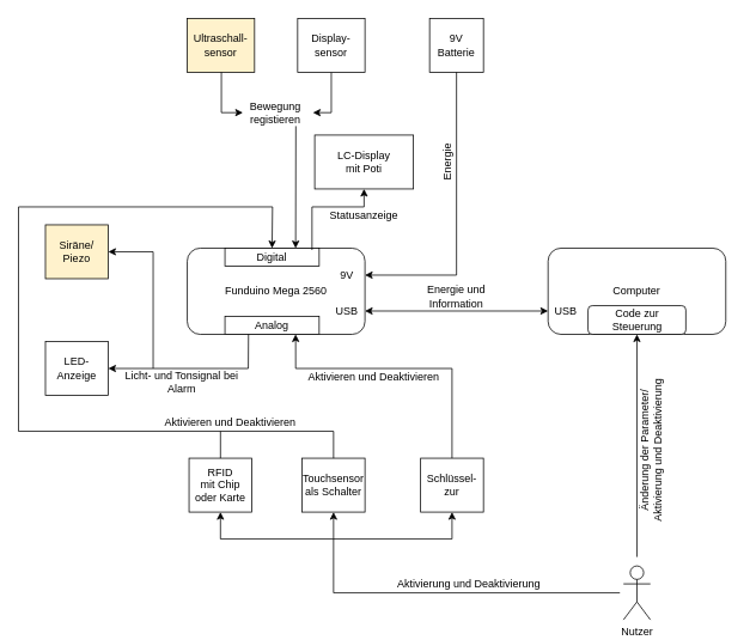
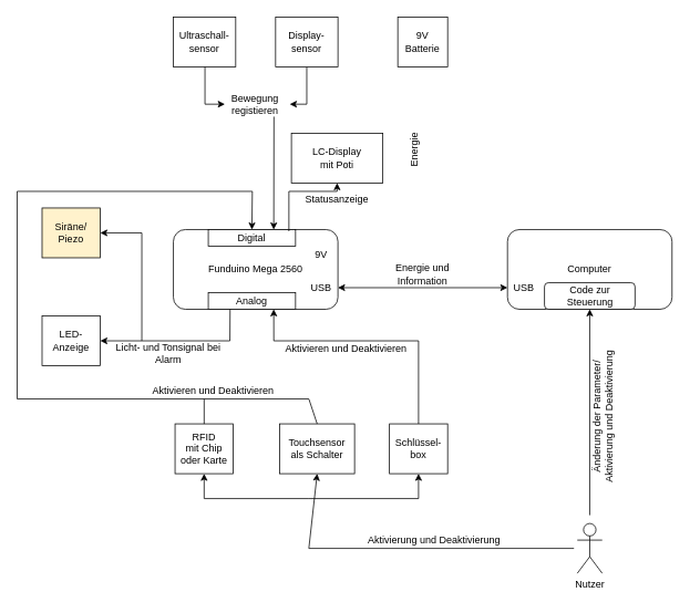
  <mxCell id="0" />
  <mxCell id="1" parent="0" />
  <mxCell id="2" value="Funduino Mega 2560" style="rounded=1;whiteSpace=wrap;html=1;" parent="1" vertex="1"><mxGeometry x="208" y="276" width="198" height="96" as="geometry" /></mxCell>
  <mxCell id="3" value="USB" style="text;html=1;strokeColor=none;fillColor=none;align=center;verticalAlign=middle;whiteSpace=wrap;rounded=0;" parent="1" vertex="1"><mxGeometry x="366" y="336" width="40" height="20" as="geometry" /></mxCell>
  <mxCell id="4" value="9V" style="text;html=1;strokeColor=none;fillColor=none;align=center;verticalAlign=middle;whiteSpace=wrap;rounded=0;" parent="1" vertex="1"><mxGeometry x="366" y="296" width="40" height="20" as="geometry" /></mxCell>
  <mxCell id="5" value="Computer" style="rounded=1;whiteSpace=wrap;html=1;" parent="1" vertex="1"><mxGeometry x="610" y="276" width="198" height="96" as="geometry" /></mxCell>
  <mxCell id="6" value="Code zur Steuerung" style="rounded=1;whiteSpace=wrap;html=1;" parent="1" vertex="1"><mxGeometry x="654.5" y="340" width="109" height="32" as="geometry" /></mxCell>
  <mxCell id="7" value="" style="endArrow=classic;startArrow=classic;html=1;entryX=0;entryY=0.5;entryDx=0;entryDy=0;exitX=1;exitY=0.5;exitDx=0;exitDy=0;" parent="1" source="3" target="8" edge="1"><mxGeometry width="50" height="50" relative="1" as="geometry"><mxPoint x="210" y="440" as="sourcePoint" /><mxPoint x="260" y="390" as="targetPoint" /></mxGeometry></mxCell>
  <mxCell id="8" value="USB" style="text;html=1;strokeColor=none;fillColor=none;align=center;verticalAlign=middle;whiteSpace=wrap;rounded=0;" parent="1" vertex="1"><mxGeometry x="610" y="336" width="40" height="20" as="geometry" /></mxCell>
  <mxCell id="9" value="Energie und Information" style="text;html=1;strokeColor=none;fillColor=none;align=center;verticalAlign=middle;whiteSpace=wrap;rounded=0;" parent="1" vertex="1"><mxGeometry x="458" y="320" width="100" height="20" as="geometry" /></mxCell>
  <mxCell id="10" value="9V Batterie" style="rounded=0;whiteSpace=wrap;html=1;" parent="1" vertex="1"><mxGeometry x="478" y="20" width="60" height="60" as="geometry" /></mxCell>
- <mxCell id="11" value="" style="endArrow=classic;html=1;exitX=0.5;exitY=1;exitDx=0;exitDy=0;entryX=1;entryY=0.5;entryDx=0;entryDy=0;rounded=0;" parent="1" source="10" target="4" edge="1"><mxGeometry width="50" height="50" relative="1" as="geometry"><mxPoint x="210" y="440" as="sourcePoint" /><mxPoint x="508" y="300" as="targetPoint" /><Array as="points"><mxPoint x="508" y="306" /></Array></mxGeometry></mxCell>
  <mxCell id="12" value="Energie" style="text;html=1;strokeColor=none;fillColor=none;align=center;verticalAlign=middle;whiteSpace=wrap;rounded=0;rotation=-90;" parent="1" vertex="1"><mxGeometry x="478" y="170" width="40" height="20" as="geometry" /></mxCell>
  <mxCell id="13" value="Analog" style="rounded=0;whiteSpace=wrap;html=1;" parent="1" vertex="1"><mxGeometry x="250" y="352" width="105" height="20" as="geometry" /></mxCell>
  <mxCell id="14" value="Digital" style="rounded=0;whiteSpace=wrap;html=1;" parent="1" vertex="1"><mxGeometry x="250" y="276" width="105" height="20" as="geometry" /></mxCell>
  <mxCell id="15" style="edgeStyle=orthogonalEdgeStyle;rounded=0;orthogonalLoop=1;jettySize=auto;html=1;exitX=0.5;exitY=1;exitDx=0;exitDy=0;entryX=1;entryY=0.5;entryDx=0;entryDy=0;" parent="1" source="16" target="18" edge="1"><mxGeometry relative="1" as="geometry" /></mxCell>
  <mxCell id="16" value="Display-sensor" style="rounded=0;whiteSpace=wrap;html=1;" parent="1" vertex="1"><mxGeometry x="331" y="20" width="75" height="60" as="geometry" /></mxCell>
- <mxCell id="17" value="Ultraschall-sensor" style="rounded=0;whiteSpace=wrap;html=1;fillColor=#fff2cc;" parent="1" vertex="1"><mxGeometry x="208" y="20" width="75" height="60" as="geometry" /></mxCell>
+ <mxCell id="17" value="Ultraschall-sensor" style="rounded=0;whiteSpace=wrap;html=1;" parent="1" vertex="1"><mxGeometry x="208" y="20" width="75" height="60" as="geometry" /></mxCell>
  <mxCell id="18" value="Bewegung registieren" style="text;html=1;strokeColor=none;fillColor=none;align=center;verticalAlign=middle;whiteSpace=wrap;rounded=0;" parent="1" vertex="1"><mxGeometry x="265" y="110" width="83" height="30" as="geometry" /></mxCell>
  <mxCell id="19" value="" style="endArrow=classic;html=1;rounded=0;" parent="1" edge="1"><mxGeometry width="50" height="50" relative="1" as="geometry"><mxPoint x="246" y="80" as="sourcePoint" /><mxPoint x="270" y="125" as="targetPoint" /><Array as="points"><mxPoint x="246" y="125" /></Array></mxGeometry></mxCell>
  <mxCell id="20" value="" style="endArrow=classic;html=1;entryX=0.75;entryY=0;entryDx=0;entryDy=0;" parent="1" target="14" edge="1"><mxGeometry width="50" height="50" relative="1" as="geometry"><mxPoint x="329" y="140" as="sourcePoint" /><mxPoint x="260" y="390" as="targetPoint" /></mxGeometry></mxCell>
  <mxCell id="21" value="RFID&lt;br&gt;mit Chip oder Karte" style="rounded=0;whiteSpace=wrap;html=1;" parent="1" vertex="1"><mxGeometry x="210" y="510" width="70" height="60" as="geometry" /></mxCell>
- <mxCell id="22" value="LC-Display&lt;br&gt;mit Poti" style="rounded=0;whiteSpace=wrap;html=1;" parent="1" vertex="1"><mxGeometry x="350" y="150" width="110" height="60" as="geometry" /></mxCell>
+ <mxCell id="22" value="LC-Display&lt;br&gt;mit Poti" style="rounded=0;whiteSpace=wrap;html=1;" parent="1" vertex="1"><mxGeometry x="350" y="160" width="110" height="60" as="geometry" /></mxCell>
  <mxCell id="23" value="Statusanzeige" style="text;html=1;strokeColor=none;fillColor=none;align=center;verticalAlign=middle;whiteSpace=wrap;rounded=0;" parent="1" vertex="1"><mxGeometry x="363" y="230" width="84" height="20" as="geometry" /></mxCell>
  <mxCell id="24" value="" style="endArrow=classic;html=1;entryX=0.5;entryY=1;entryDx=0;entryDy=0;rounded=0;" parent="1" target="22" edge="1"><mxGeometry width="50" height="50" relative="1" as="geometry"><mxPoint x="347" y="278" as="sourcePoint" /><mxPoint x="110" y="430" as="targetPoint" /><Array as="points"><mxPoint x="347" y="230" /><mxPoint x="405" y="230" /></Array></mxGeometry></mxCell>
- <mxCell id="25" value="Touchsensor&lt;br&gt;als Schalter" style="rounded=0;whiteSpace=wrap;html=1;" parent="1" vertex="1"><mxGeometry x="336" y="510" width="70" height="60" as="geometry" /></mxCell>
+ <mxCell id="25" value="Touchsensor&lt;br&gt;als Schalter" style="rounded=0;whiteSpace=wrap;html=1;" parent="1" vertex="1"><mxGeometry x="336" y="510" width="90" height="60" as="geometry" /></mxCell>
  <mxCell id="26" style="edgeStyle=orthogonalEdgeStyle;rounded=0;orthogonalLoop=1;jettySize=auto;html=1;exitX=0.5;exitY=0;exitDx=0;exitDy=0;entryX=0.75;entryY=1;entryDx=0;entryDy=0;" parent="1" source="27" target="13" edge="1"><mxGeometry relative="1" as="geometry"><Array as="points"><mxPoint x="503" y="410" /><mxPoint x="329" y="410" /></Array></mxGeometry></mxCell>
- <mxCell id="27" value="Schlüssel-&lt;br&gt;zur" style="rounded=0;whiteSpace=wrap;html=1;" parent="1" vertex="1"><mxGeometry x="468" y="510" width="70" height="60" as="geometry" /></mxCell>
+ <mxCell id="27" value="Schlüssel-&lt;br&gt;box" style="rounded=0;whiteSpace=wrap;html=1;" parent="1" vertex="1"><mxGeometry x="468" y="510" width="70" height="60" as="geometry" /></mxCell>
  <mxCell id="28" value="Aktivieren und Deaktivieren" style="text;html=1;strokeColor=none;fillColor=none;align=center;verticalAlign=middle;whiteSpace=wrap;rounded=0;" parent="1" vertex="1"><mxGeometry x="336" y="410" width="160" height="20" as="geometry" /></mxCell>
  <mxCell id="29" value="" style="endArrow=classic;html=1;entryX=0.5;entryY=1;entryDx=0;entryDy=0;rounded=0;" parent="1" target="21" edge="1"><mxGeometry width="50" height="50" relative="1" as="geometry"><mxPoint x="370" y="600" as="sourcePoint" /><mxPoint x="260" y="620" as="targetPoint" /><Array as="points"><mxPoint x="245" y="600" /></Array></mxGeometry></mxCell>
  <mxCell id="30" value="" style="endArrow=classic;html=1;entryX=0.5;entryY=1;entryDx=0;entryDy=0;rounded=0;" parent="1" target="27" edge="1"><mxGeometry width="50" height="50" relative="1" as="geometry"><mxPoint x="370" y="600" as="sourcePoint" /><mxPoint x="260" y="630" as="targetPoint" /><Array as="points"><mxPoint x="503" y="600" /></Array></mxGeometry></mxCell>
  <mxCell id="31" value="" style="endArrow=classic;html=1;exitX=0.5;exitY=0;exitDx=0;exitDy=0;entryX=0.5;entryY=0;entryDx=0;entryDy=0;rounded=0;" parent="1" source="25" target="14" edge="1"><mxGeometry width="50" height="50" relative="1" as="geometry"><mxPoint x="210" y="680" as="sourcePoint" /><mxPoint x="160" y="390" as="targetPoint" /><Array as="points"><mxPoint x="371" y="480" /><mxPoint x="20" y="480" /><mxPoint x="20" y="230" /><mxPoint x="303" y="230" /></Array></mxGeometry></mxCell>
  <mxCell id="32" value="" style="endArrow=none;html=1;entryX=0.5;entryY=0;entryDx=0;entryDy=0;" parent="1" target="21" edge="1"><mxGeometry width="50" height="50" relative="1" as="geometry"><mxPoint x="245" y="480" as="sourcePoint" /><mxPoint x="200" y="630" as="targetPoint" /></mxGeometry></mxCell>
  <mxCell id="33" value="Aktivieren und Deaktivieren" style="text;html=1;strokeColor=none;fillColor=none;align=center;verticalAlign=middle;whiteSpace=wrap;rounded=0;" parent="1" vertex="1"><mxGeometry x="176" y="460" width="160" height="20" as="geometry" /></mxCell>
  <mxCell id="34" value="" style="endArrow=classic;html=1;entryX=0.5;entryY=1;entryDx=0;entryDy=0;rounded=0;" parent="1" target="25" edge="1"><mxGeometry width="50" height="50" relative="1" as="geometry"><mxPoint x="690" y="660" as="sourcePoint" /><mxPoint x="200" y="630" as="targetPoint" /><Array as="points"><mxPoint x="371" y="660" /></Array></mxGeometry></mxCell>
  <mxCell id="35" value="Nutzer" style="shape=umlActor;verticalLabelPosition=bottom;labelBackgroundColor=#ffffff;verticalAlign=top;html=1;outlineConnect=0;" parent="1" vertex="1"><mxGeometry x="694" y="630" width="30" height="60" as="geometry" /></mxCell>
  <mxCell id="36" value="" style="endArrow=classic;html=1;entryX=0.5;entryY=1;entryDx=0;entryDy=0;" parent="1" target="6" edge="1"><mxGeometry width="50" height="50" relative="1" as="geometry"><mxPoint x="709" y="620" as="sourcePoint" /><mxPoint x="200" y="730" as="targetPoint" /></mxGeometry></mxCell>
  <mxCell id="37" value="Änderung der Parameter/&lt;br&gt;Aktivierung und Deaktivierung" style="text;html=1;strokeColor=none;fillColor=none;align=center;verticalAlign=middle;whiteSpace=wrap;rounded=0;rotation=-90;" parent="1" vertex="1"><mxGeometry x="630" y="486" width="190" height="30" as="geometry" /></mxCell>
  <mxCell id="38" value="Aktivierung und Deaktivierung" style="text;html=1;strokeColor=none;fillColor=none;align=center;verticalAlign=middle;whiteSpace=wrap;rounded=0;" parent="1" vertex="1"><mxGeometry x="432" y="640" width="180" height="20" as="geometry" /></mxCell>
  <mxCell id="39" value="Siräne/&lt;br&gt;Piezo" style="rounded=0;whiteSpace=wrap;html=1;fillColor=#fff2cc;" parent="1" vertex="1"><mxGeometry x="50" y="250" width="70" height="60" as="geometry" /></mxCell>
  <mxCell id="40" value="LED-Anzeige" style="rounded=0;whiteSpace=wrap;html=1;" parent="1" vertex="1"><mxGeometry x="50" y="380" width="70" height="60" as="geometry" /></mxCell>
  <mxCell id="41" value="" style="endArrow=classic;html=1;exitX=0.25;exitY=1;exitDx=0;exitDy=0;entryX=1;entryY=0.5;entryDx=0;entryDy=0;rounded=0;" parent="1" source="13" target="39" edge="1"><mxGeometry width="50" height="50" relative="1" as="geometry"><mxPoint x="-100" y="780" as="sourcePoint" /><mxPoint x="-50" y="730" as="targetPoint" /><Array as="points"><mxPoint x="276" y="410" /><mxPoint x="170" y="410" /><mxPoint x="170" y="280" /></Array></mxGeometry></mxCell>
  <mxCell id="42" value="" style="endArrow=classic;html=1;entryX=1;entryY=0.5;entryDx=0;entryDy=0;" parent="1" target="40" edge="1"><mxGeometry width="50" height="50" relative="1" as="geometry"><mxPoint x="170" y="410" as="sourcePoint" /><mxPoint x="-50" y="730" as="targetPoint" /></mxGeometry></mxCell>
  <mxCell id="43" value="Licht- und Tonsignal bei Alarm" style="text;html=1;strokeColor=none;fillColor=none;align=center;verticalAlign=middle;whiteSpace=wrap;rounded=0;" parent="1" vertex="1"><mxGeometry x="133" y="410" width="138" height="30" as="geometry" /></mxCell>
